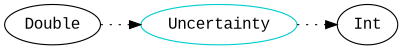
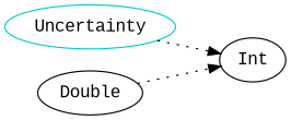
  digraph {
    fontname="Liberation Mono"
    rankdir=LR
    node [fontname="Liberation Mono"]
    edge [fontname="Liberation Mono" style=dotted]
    n1 [color=cyan3 label=Uncertainty shape=oval]
    Int
    Double
    n1 -> Int
-   Double -> n1
+   Double -> Int
  }
